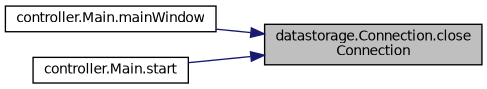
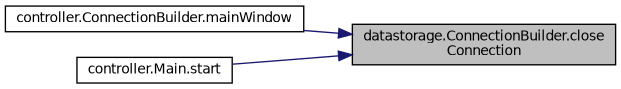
  digraph {
    rankdir=RL
    node [color=black fillcolor=white fontname=Helvetica fontsize=10 shape=record style=filled]
    edge [color=midnightblue dir=back fontname=Helvetica fontsize=10 labelfontname=Helvetica labelfontsize=10 style=solid]
-   n1 [fillcolor=grey75 fontcolor=black height=0.2 label="datastorage.Connection.close\lConnection" width=0.4]
-   n2 [height=0.2 label="controller.Main.mainWindow" width=0.4]
+   n1 [fillcolor=grey75 fontcolor=black height=0.2 label="datastorage.ConnectionBuilder.close\lConnection" width=0.4]
+   n2 [height=0.2 label="controller.ConnectionBuilder.mainWindow" width=0.4]
    n3 [height=0.2 label="controller.Main.start" width=0.4]
    n1 -> n2
    n1 -> n3
  }
